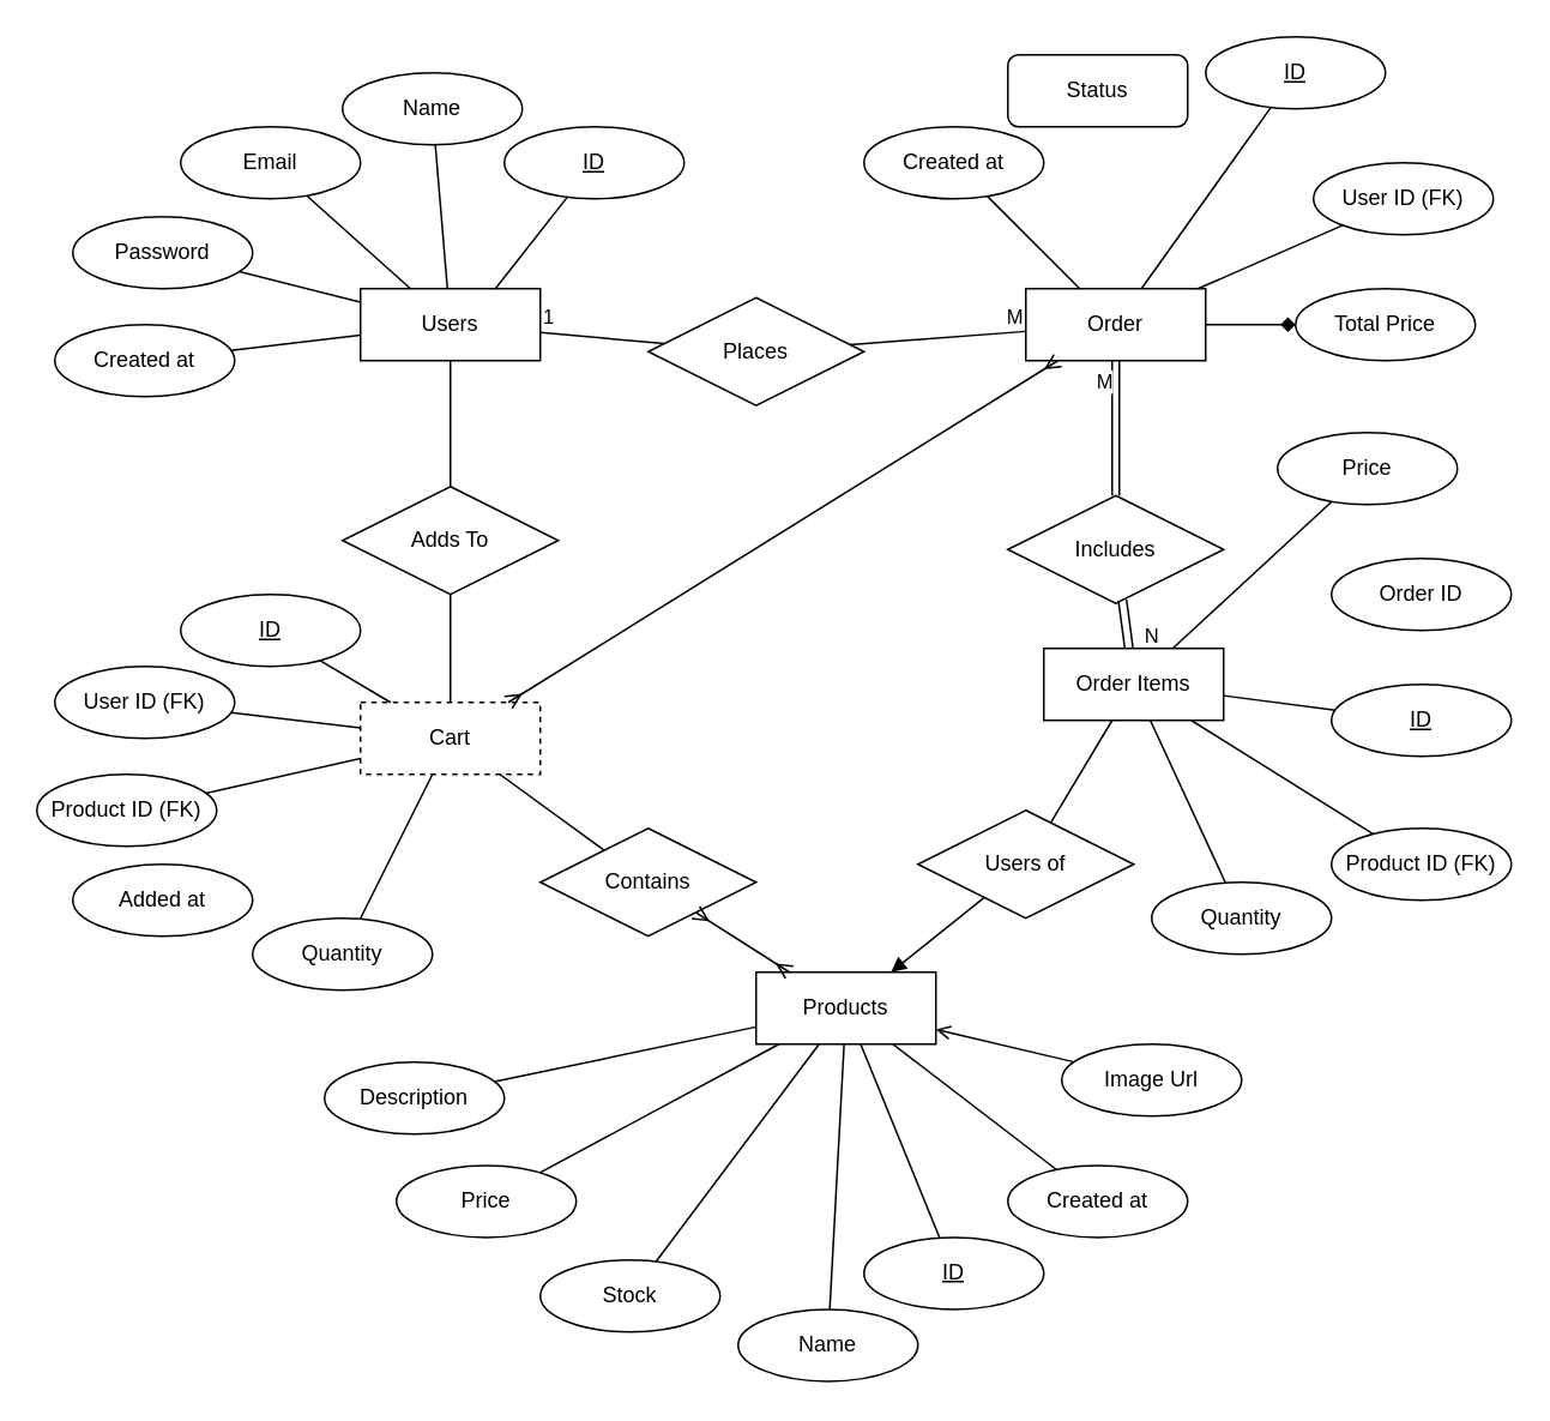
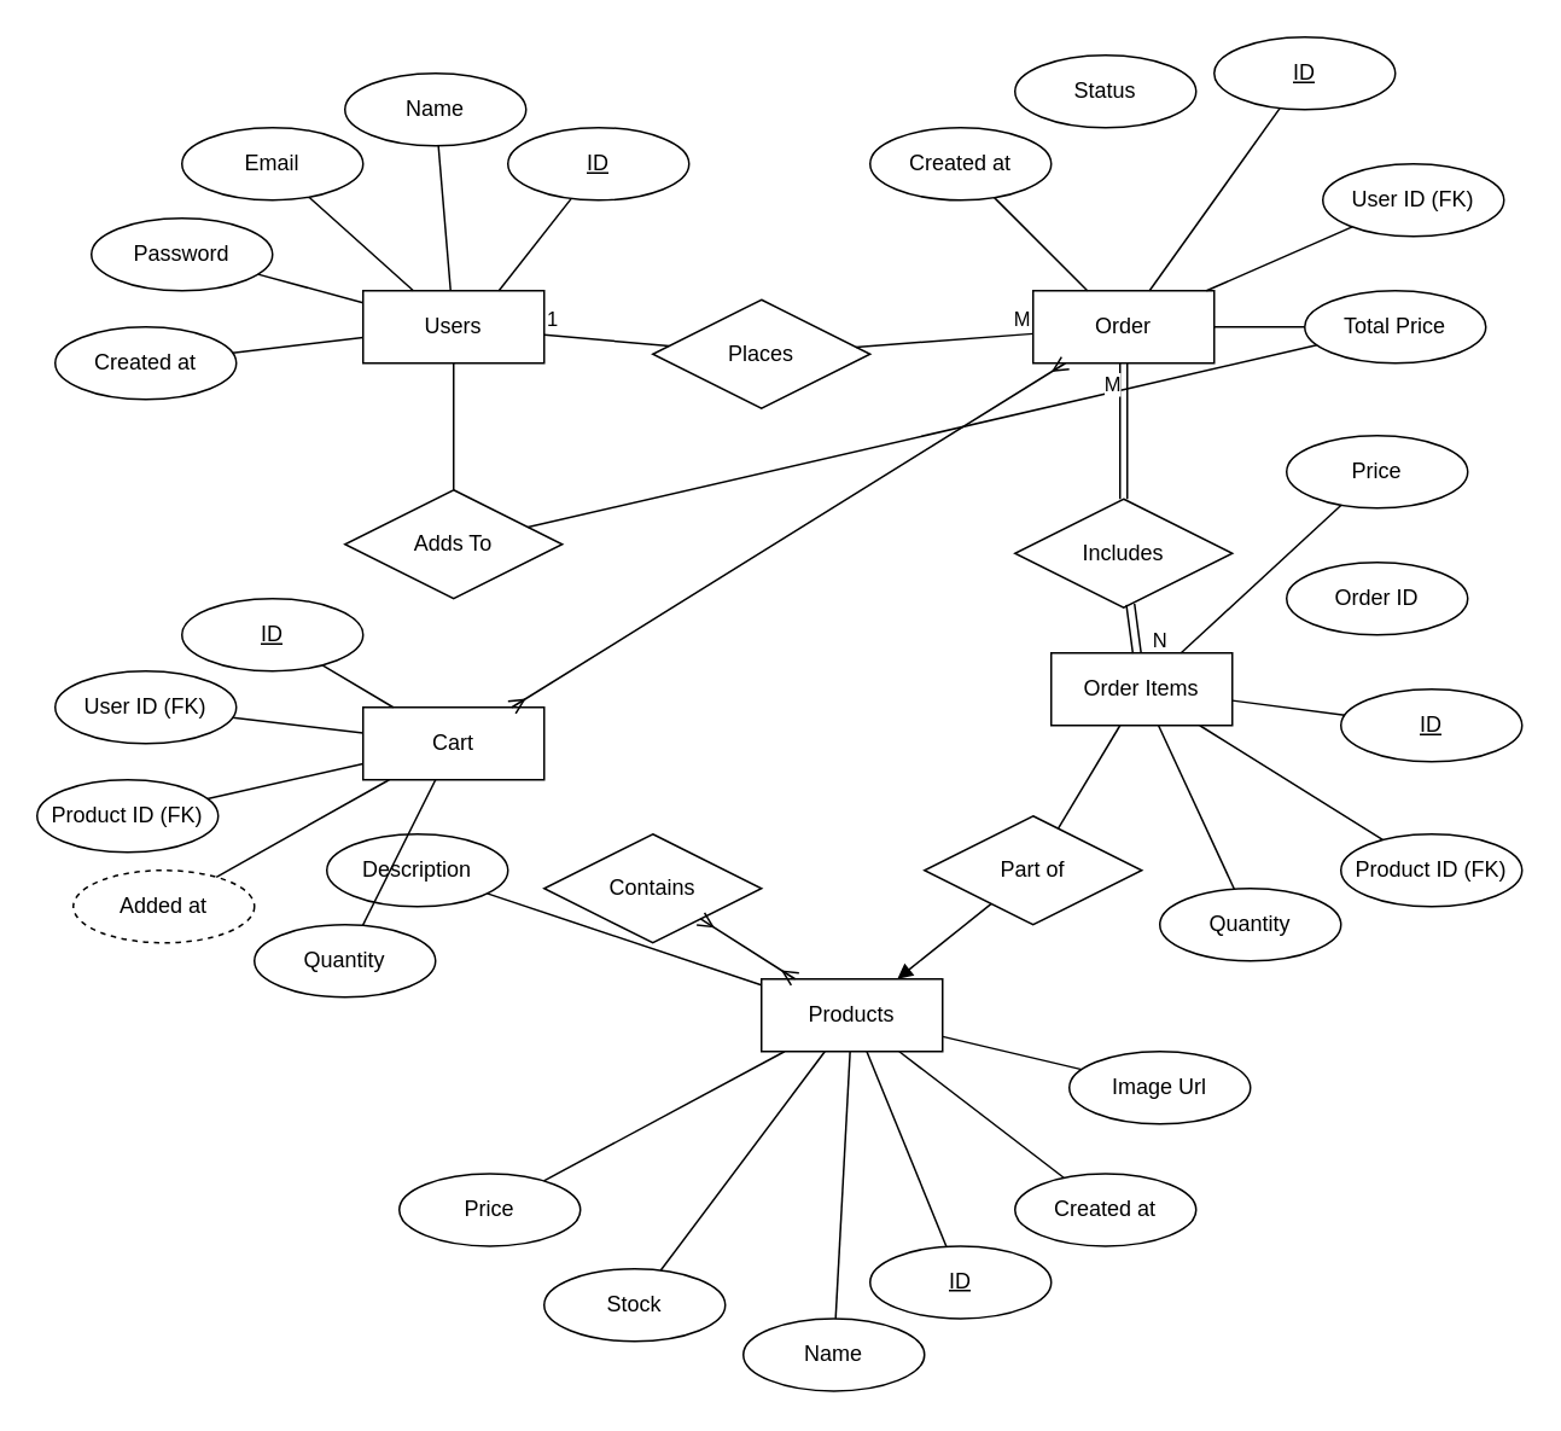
  <mxCell id="0" />
  <mxCell id="1" parent="0" />
  <mxCell id="2" value="Users" style="whiteSpace=wrap;html=1;align=center;" vertex="1" parent="1"><mxGeometry x="200" y="160" width="100" height="40" as="geometry" /></mxCell>
  <mxCell id="3" value="Products" style="whiteSpace=wrap;html=1;align=center;" vertex="1" parent="1"><mxGeometry x="420" y="540" width="100" height="40" as="geometry" /></mxCell>
- <mxCell id="4" value="Cart" style="whiteSpace=wrap;html=1;align=center;dashed=1;" vertex="1" parent="1"><mxGeometry x="200" y="390" width="100" height="40" as="geometry" /></mxCell>
+ <mxCell id="4" value="Cart" style="whiteSpace=wrap;html=1;align=center;" vertex="1" parent="1"><mxGeometry x="200" y="390" width="100" height="40" as="geometry" /></mxCell>
  <mxCell id="5" value="Order" style="whiteSpace=wrap;html=1;align=center;" vertex="1" parent="1"><mxGeometry x="570" y="160" width="100" height="40" as="geometry" /></mxCell>
  <mxCell id="6" value="Order Items" style="whiteSpace=wrap;html=1;align=center;" vertex="1" parent="1"><mxGeometry x="580" y="360" width="100" height="40" as="geometry" /></mxCell>
  <mxCell id="7" value="&lt;u&gt;ID&lt;/u&gt;" style="ellipse;whiteSpace=wrap;html=1;align=center;" vertex="1" parent="1"><mxGeometry x="280" y="70" width="100" height="40" as="geometry" /></mxCell>
  <mxCell id="8" value="Name" style="ellipse;whiteSpace=wrap;html=1;align=center;" vertex="1" parent="1"><mxGeometry x="190" y="40" width="100" height="40" as="geometry" /></mxCell>
  <mxCell id="9" value="Email" style="ellipse;whiteSpace=wrap;html=1;align=center;" vertex="1" parent="1"><mxGeometry x="100" y="70" width="100" height="40" as="geometry" /></mxCell>
- <mxCell id="10" value="Password" style="ellipse;whiteSpace=wrap;html=1;align=center;" vertex="1" parent="1"><mxGeometry x="40" y="120" width="100" height="40" as="geometry" /></mxCell>
+ <mxCell id="10" value="Password" style="ellipse;whiteSpace=wrap;html=1;align=center;" vertex="1" parent="1"><mxGeometry x="50" y="120" width="100" height="40" as="geometry" /></mxCell>
  <mxCell id="11" value="Created at" style="ellipse;whiteSpace=wrap;html=1;align=center;" vertex="1" parent="1"><mxGeometry x="30" y="180" width="100" height="40" as="geometry" /></mxCell>
  <mxCell id="12" value="&lt;u&gt;ID&lt;/u&gt;" style="ellipse;whiteSpace=wrap;html=1;align=center;" vertex="1" parent="1"><mxGeometry x="480" y="687.43" width="100" height="40" as="geometry" /></mxCell>
  <mxCell id="13" value="Name" style="ellipse;whiteSpace=wrap;html=1;align=center;" vertex="1" parent="1"><mxGeometry x="410" y="727.43" width="100" height="40" as="geometry" /></mxCell>
- <mxCell id="14" value="Description" style="ellipse;whiteSpace=wrap;html=1;align=center;" vertex="1" parent="1"><mxGeometry x="180" y="590" width="100" height="40" as="geometry" /></mxCell>
+ <mxCell id="14" value="Description" style="ellipse;whiteSpace=wrap;html=1;align=center;" vertex="1" parent="1"><mxGeometry x="180" y="460" width="100" height="40" as="geometry" /></mxCell>
  <mxCell id="15" value="Price" style="ellipse;whiteSpace=wrap;html=1;align=center;" vertex="1" parent="1"><mxGeometry x="220" y="647.43" width="100" height="40" as="geometry" /></mxCell>
  <mxCell id="16" value="Stock" style="ellipse;whiteSpace=wrap;html=1;align=center;" vertex="1" parent="1"><mxGeometry x="300" y="700" width="100" height="40" as="geometry" /></mxCell>
  <mxCell id="17" value="Image Url" style="ellipse;whiteSpace=wrap;html=1;align=center;" vertex="1" parent="1"><mxGeometry x="590" y="580" width="100" height="40" as="geometry" /></mxCell>
  <mxCell id="18" value="Created at" style="ellipse;whiteSpace=wrap;html=1;align=center;" vertex="1" parent="1"><mxGeometry x="560" y="647.43" width="100" height="40" as="geometry" /></mxCell>
  <mxCell id="19" value="" style="endArrow=none;html=1;rounded=0;" edge="1" parent="1" source="11" target="2"><mxGeometry relative="1" as="geometry"><mxPoint x="350" y="300" as="sourcePoint" /><mxPoint x="510" y="300" as="targetPoint" /></mxGeometry></mxCell>
  <mxCell id="20" value="" style="endArrow=none;html=1;rounded=0;" edge="1" parent="1" source="10" target="2"><mxGeometry relative="1" as="geometry"><mxPoint x="100" y="140" as="sourcePoint" /><mxPoint x="260" y="140" as="targetPoint" /></mxGeometry></mxCell>
  <mxCell id="21" value="" style="endArrow=none;html=1;rounded=0;" edge="1" parent="1" source="9" target="2"><mxGeometry relative="1" as="geometry"><mxPoint x="143" y="160" as="sourcePoint" /><mxPoint x="220" y="178" as="targetPoint" /></mxGeometry></mxCell>
  <mxCell id="22" value="" style="endArrow=none;html=1;rounded=0;" edge="1" parent="1" source="8" target="2"><mxGeometry relative="1" as="geometry"><mxPoint x="182" y="118" as="sourcePoint" /><mxPoint x="246" y="170" as="targetPoint" /></mxGeometry></mxCell>
  <mxCell id="23" value="" style="endArrow=none;html=1;rounded=0;entryX=0.75;entryY=0;entryDx=0;entryDy=0;" edge="1" parent="1" source="7" target="2"><mxGeometry relative="1" as="geometry"><mxPoint x="253" y="90" as="sourcePoint" /><mxPoint x="280" y="170" as="targetPoint" /></mxGeometry></mxCell>
  <mxCell id="24" value="" style="endArrow=none;html=1;rounded=0;" edge="1" parent="1" source="12" target="3"><mxGeometry relative="1" as="geometry"><mxPoint x="180" y="35.13" as="sourcePoint" /><mxPoint x="340" y="35.13" as="targetPoint" /></mxGeometry></mxCell>
  <mxCell id="25" value="" style="endArrow=none;html=1;rounded=0;" edge="1" parent="1" source="13" target="3"><mxGeometry relative="1" as="geometry"><mxPoint x="309" y="-145.87" as="sourcePoint" /><mxPoint x="360" y="-94.87" as="targetPoint" /></mxGeometry></mxCell>
  <mxCell id="26" value="" style="endArrow=none;html=1;rounded=0;" edge="1" parent="1" source="14" target="3"><mxGeometry relative="1" as="geometry"><mxPoint x="702" y="280" as="sourcePoint" /><mxPoint x="370" y="-84.87" as="targetPoint" /></mxGeometry></mxCell>
  <mxCell id="27" value="" style="endArrow=none;html=1;rounded=0;" edge="1" parent="1" source="15" target="3"><mxGeometry relative="1" as="geometry"><mxPoint x="432" y="-204.87" as="sourcePoint" /><mxPoint x="390" y="-94.87" as="targetPoint" /></mxGeometry></mxCell>
  <mxCell id="28" value="" style="endArrow=none;html=1;rounded=0;" edge="1" parent="1" source="16" target="3"><mxGeometry relative="1" as="geometry"><mxPoint x="793.958" y="358.992" as="sourcePoint" /><mxPoint x="400" y="-84.87" as="targetPoint" /></mxGeometry></mxCell>
  <mxCell id="29" value="" style="endArrow=none;html=1;rounded=0;" edge="1" parent="1" source="18" target="3"><mxGeometry relative="1" as="geometry"><mxPoint x="511" y="-90.87" as="sourcePoint" /><mxPoint x="430" y="-84.87" as="targetPoint" /></mxGeometry></mxCell>
  <mxCell id="30" value="&lt;u&gt;ID&lt;/u&gt;" style="ellipse;whiteSpace=wrap;html=1;align=center;shadow=0;" vertex="1" parent="1"><mxGeometry x="100" y="330" width="100" height="40" as="geometry" /></mxCell>
  <mxCell id="31" value="User ID (FK)" style="ellipse;whiteSpace=wrap;html=1;align=center;" vertex="1" parent="1"><mxGeometry x="30" y="370" width="100" height="40" as="geometry" /></mxCell>
  <mxCell id="32" value="Product ID (FK)" style="ellipse;whiteSpace=wrap;html=1;align=center;" vertex="1" parent="1"><mxGeometry x="20" y="430" width="100" height="40" as="geometry" /></mxCell>
- <mxCell id="33" value="Added at" style="ellipse;whiteSpace=wrap;html=1;align=center;" vertex="1" parent="1"><mxGeometry x="40" y="480" width="100" height="40" as="geometry" /></mxCell>
+ <mxCell id="33" value="Added at" style="ellipse;whiteSpace=wrap;html=1;align=center;dashed=1;" vertex="1" parent="1"><mxGeometry x="40" y="480" width="100" height="40" as="geometry" /></mxCell>
  <mxCell id="34" value="Quantity" style="ellipse;whiteSpace=wrap;html=1;align=center;" vertex="1" parent="1"><mxGeometry x="140" y="510" width="100" height="40" as="geometry" /></mxCell>
  <mxCell id="35" value="" style="endArrow=none;html=1;rounded=0;" edge="1" parent="1" source="30" target="4"><mxGeometry relative="1" as="geometry"><mxPoint x="240" y="340" as="sourcePoint" /><mxPoint x="400" y="340" as="targetPoint" /></mxGeometry></mxCell>
  <mxCell id="36" value="" style="endArrow=none;html=1;rounded=0;" edge="1" parent="1" source="4" target="31"><mxGeometry relative="1" as="geometry"><mxPoint x="340" y="370" as="sourcePoint" /><mxPoint x="500" y="370" as="targetPoint" /></mxGeometry></mxCell>
  <mxCell id="37" value="" style="endArrow=none;html=1;rounded=0;" edge="1" parent="1" source="32" target="4"><mxGeometry relative="1" as="geometry"><mxPoint x="240" y="415" as="sourcePoint" /><mxPoint x="139" y="405" as="targetPoint" /></mxGeometry></mxCell>
- <mxCell id="38" value="" style="endArrow=none;html=1;rounded=0;" edge="1" parent="1" source="4" target="60"><mxGeometry relative="1" as="geometry"><mxPoint x="125" y="452" as="sourcePoint" /><mxPoint x="240" y="430" as="targetPoint" /></mxGeometry></mxCell>
+ <mxCell id="38" value="" style="endArrow=none;html=1;rounded=0;" edge="1" parent="1" source="4" target="33"><mxGeometry relative="1" as="geometry"><mxPoint x="125" y="452" as="sourcePoint" /><mxPoint x="240" y="430" as="targetPoint" /></mxGeometry></mxCell>
  <mxCell id="39" value="" style="endArrow=none;html=1;rounded=0;" edge="1" parent="1" source="34" target="4"><mxGeometry relative="1" as="geometry"><mxPoint x="248" y="440" as="sourcePoint" /><mxPoint x="132" y="495" as="targetPoint" /></mxGeometry></mxCell>
  <mxCell id="40" value="&lt;u&gt;ID&lt;/u&gt;" style="ellipse;whiteSpace=wrap;html=1;align=center;shadow=0;" vertex="1" parent="1"><mxGeometry x="670" y="20" width="100" height="40" as="geometry" /></mxCell>
  <mxCell id="41" value="Created at" style="ellipse;whiteSpace=wrap;html=1;align=center;" vertex="1" parent="1"><mxGeometry x="480" y="70" width="100" height="40" as="geometry" /></mxCell>
  <mxCell id="42" value="Total Price" style="ellipse;whiteSpace=wrap;html=1;align=center;" vertex="1" parent="1"><mxGeometry x="720" y="160" width="100" height="40" as="geometry" /></mxCell>
- <mxCell id="43" value="Status" style="whiteSpace=wrap;html=1;align=center;rounded=1;" vertex="1" parent="1"><mxGeometry x="560" y="30" width="100" height="40" as="geometry" /></mxCell>
+ <mxCell id="43" value="Status" style="ellipse;whiteSpace=wrap;html=1;align=center;" vertex="1" parent="1"><mxGeometry x="560" y="30" width="100" height="40" as="geometry" /></mxCell>
  <mxCell id="44" value="" style="endArrow=none;html=1;rounded=0;" edge="1" parent="1" source="5" target="40"><mxGeometry relative="1" as="geometry"><mxPoint x="717" y="70" as="sourcePoint" /><mxPoint x="680" y="62" as="targetPoint" /></mxGeometry></mxCell>
  <mxCell id="45" value="" style="endArrow=none;html=1;rounded=0;" edge="1" parent="1" source="5" target="59"><mxGeometry relative="1" as="geometry"><mxPoint x="680" y="172" as="sourcePoint" /><mxPoint x="722.751" y="116.769" as="targetPoint" /></mxGeometry></mxCell>
- <mxCell id="46" value="" style="endArrow=diamond;html=1;rounded=0;" edge="1" parent="1" source="5" target="42"><mxGeometry relative="1" as="geometry"><mxPoint x="680" y="190" as="sourcePoint" /><mxPoint x="780" y="190" as="targetPoint" /></mxGeometry></mxCell>
+ <mxCell id="46" value="" style="endArrow=none;html=1;rounded=0;" edge="1" parent="1" source="5" target="42"><mxGeometry relative="1" as="geometry"><mxPoint x="680" y="190" as="sourcePoint" /><mxPoint x="780" y="190" as="targetPoint" /></mxGeometry></mxCell>
  <mxCell id="47" value="" style="endArrow=none;html=1;rounded=0;" edge="1" parent="1" source="5" target="41"><mxGeometry relative="1" as="geometry"><mxPoint x="663" y="210" as="sourcePoint" /><mxPoint x="783" y="283" as="targetPoint" /></mxGeometry></mxCell>
- <mxCell id="48" value="Order ID" style="ellipse;whiteSpace=wrap;html=1;align=center;shadow=0;" vertex="1" parent="1"><mxGeometry x="740" y="310" width="100" height="40" as="geometry" /></mxCell>
+ <mxCell id="48" value="Order ID" style="ellipse;whiteSpace=wrap;html=1;align=center;shadow=0;" vertex="1" parent="1"><mxGeometry x="710" y="310" width="100" height="40" as="geometry" /></mxCell>
  <mxCell id="49" value="&lt;u&gt;ID&lt;/u&gt;" style="ellipse;whiteSpace=wrap;html=1;align=center;shadow=0;" vertex="1" parent="1"><mxGeometry x="740" y="380" width="100" height="40" as="geometry" /></mxCell>
  <mxCell id="50" value="Product ID (FK)" style="ellipse;whiteSpace=wrap;html=1;align=center;" vertex="1" parent="1"><mxGeometry x="740" y="460" width="100" height="40" as="geometry" /></mxCell>
  <mxCell id="51" value="Quantity" style="ellipse;whiteSpace=wrap;html=1;align=center;" vertex="1" parent="1"><mxGeometry x="640" y="490" width="100" height="40" as="geometry" /></mxCell>
  <mxCell id="52" value="Price" style="ellipse;whiteSpace=wrap;html=1;align=center;" vertex="1" parent="1"><mxGeometry x="710" y="240" width="100" height="40" as="geometry" /></mxCell>
  <mxCell id="53" value="" style="endArrow=none;html=1;rounded=0;" edge="1" parent="1" source="51" target="6"><mxGeometry relative="1" as="geometry"><mxPoint x="224" y="451" as="sourcePoint" /><mxPoint x="285" y="370" as="targetPoint" /></mxGeometry></mxCell>
  <mxCell id="54" value="" style="endArrow=none;html=1;rounded=0;" edge="1" parent="1" source="50" target="6"><mxGeometry relative="1" as="geometry"><mxPoint x="284" y="581" as="sourcePoint" /><mxPoint x="380" y="561" as="targetPoint" /></mxGeometry></mxCell>
  <mxCell id="55" value="" style="endArrow=none;html=1;rounded=0;" edge="1" parent="1" source="49" target="6"><mxGeometry relative="1" as="geometry"><mxPoint x="323" y="632" as="sourcePoint" /><mxPoint x="404" y="570" as="targetPoint" /></mxGeometry></mxCell>
  <mxCell id="56" value="" style="endArrow=none;html=1;rounded=0;" edge="1" parent="1" source="52" target="6"><mxGeometry relative="1" as="geometry"><mxPoint x="495" y="631" as="sourcePoint" /><mxPoint x="446" y="570" as="targetPoint" /></mxGeometry></mxCell>
  <mxCell id="57" value="Places" style="shape=rhombus;perimeter=rhombusPerimeter;whiteSpace=wrap;html=1;align=center;" vertex="1" parent="1"><mxGeometry x="360" y="165" width="120" height="60" as="geometry" /></mxCell>
  <mxCell id="58" value="Adds To" style="shape=rhombus;perimeter=rhombusPerimeter;whiteSpace=wrap;html=1;align=center;" vertex="1" parent="1"><mxGeometry x="190" y="270" width="120" height="60" as="geometry" /></mxCell>
  <mxCell id="59" value="User ID (FK)" style="ellipse;whiteSpace=wrap;html=1;align=center;horizontal=1;" vertex="1" parent="1"><mxGeometry x="730" y="90" width="100" height="40" as="geometry" /></mxCell>
  <mxCell id="60" value="C&lt;span style=&quot;background-color: transparent; color: light-dark(rgb(0, 0, 0), rgb(255, 255, 255));&quot;&gt;ontains&lt;/span&gt;" style="shape=rhombus;perimeter=rhombusPerimeter;whiteSpace=wrap;html=1;align=center;" vertex="1" parent="1"><mxGeometry x="300" y="460" width="120" height="60" as="geometry" /></mxCell>
  <mxCell id="61" value="Includes" style="shape=rhombus;perimeter=rhombusPerimeter;whiteSpace=wrap;html=1;align=center;" vertex="1" parent="1"><mxGeometry x="560" y="275" width="120" height="60" as="geometry" /></mxCell>
- <mxCell id="62" value="Users of" style="shape=rhombus;perimeter=rhombusPerimeter;whiteSpace=wrap;html=1;align=center;" vertex="1" parent="1"><mxGeometry x="510" y="450" width="120" height="60" as="geometry" /></mxCell>
- <mxCell id="63" value="" style="endArrow=open;html=1;rounded=0;" edge="1" parent="1" source="17" target="3"><mxGeometry relative="1" as="geometry"><mxPoint x="560" y="662" as="sourcePoint" /><mxPoint x="492" y="600" as="targetPoint" /></mxGeometry></mxCell>
+ <mxCell id="62" value="Part of" style="shape=rhombus;perimeter=rhombusPerimeter;whiteSpace=wrap;html=1;align=center;" vertex="1" parent="1"><mxGeometry x="510" y="450" width="120" height="60" as="geometry" /></mxCell>
+ <mxCell id="63" value="" style="endArrow=none;html=1;rounded=0;" edge="1" parent="1" source="17" target="3"><mxGeometry relative="1" as="geometry"><mxPoint x="560" y="662" as="sourcePoint" /><mxPoint x="492" y="600" as="targetPoint" /></mxGeometry></mxCell>
  <mxCell id="64" value="" style="endArrow=none;html=1;rounded=0;strokeColor=default;align=center;verticalAlign=middle;fontFamily=Helvetica;fontSize=11;fontColor=default;labelBackgroundColor=default;" edge="1" parent="1" source="62" target="6"><mxGeometry relative="1" as="geometry"><mxPoint x="633" y="319" as="sourcePoint" /><mxPoint x="638" y="370" as="targetPoint" /></mxGeometry></mxCell>
  <mxCell id="65" value="" style="endArrow=block;html=1;rounded=0;strokeColor=default;align=center;verticalAlign=middle;fontFamily=Helvetica;fontSize=11;fontColor=default;labelBackgroundColor=default;" edge="1" parent="1" source="62" target="3"><mxGeometry relative="1" as="geometry"><mxPoint x="594" y="467" as="sourcePoint" /><mxPoint x="628" y="410" as="targetPoint" /></mxGeometry></mxCell>
- <mxCell id="66" value="" style="endArrow=none;html=1;rounded=0;strokeColor=default;align=center;verticalAlign=middle;fontFamily=Helvetica;fontSize=11;fontColor=default;labelBackgroundColor=default;" edge="1" parent="1" source="58" target="4"><mxGeometry relative="1" as="geometry"><mxPoint x="346" y="482" as="sourcePoint" /><mxPoint x="288" y="440" as="targetPoint" /></mxGeometry></mxCell>
+ <mxCell id="66" value="" style="endArrow=none;html=1;rounded=0;strokeColor=default;align=center;verticalAlign=middle;fontFamily=Helvetica;fontSize=11;fontColor=default;labelBackgroundColor=default;" edge="1" parent="1" source="58" target="42"><mxGeometry relative="1" as="geometry"><mxPoint x="346" y="482" as="sourcePoint" /><mxPoint x="288" y="440" as="targetPoint" /></mxGeometry></mxCell>
  <mxCell id="67" value="" style="endArrow=none;html=1;rounded=0;strokeColor=default;align=center;verticalAlign=middle;fontFamily=Helvetica;fontSize=11;fontColor=default;labelBackgroundColor=default;" edge="1" parent="1" source="58" target="2"><mxGeometry relative="1" as="geometry"><mxPoint x="267" y="339" as="sourcePoint" /><mxPoint x="262" y="400" as="targetPoint" /></mxGeometry></mxCell>
  <mxCell id="68" value="" style="fontSize=12;html=1;endArrow=ERmany;startArrow=ERmany;rounded=0;strokeColor=default;align=center;verticalAlign=middle;fontFamily=Helvetica;fontColor=default;labelBackgroundColor=default;" edge="1" parent="1" source="4" target="5"><mxGeometry width="100" height="100" relative="1" as="geometry"><mxPoint x="440" y="460" as="sourcePoint" /><mxPoint x="540" y="360" as="targetPoint" /></mxGeometry></mxCell>
  <mxCell id="69" value="" style="fontSize=12;html=1;endArrow=ERmany;startArrow=ERmany;rounded=0;strokeColor=default;align=center;verticalAlign=middle;fontFamily=Helvetica;fontColor=default;labelBackgroundColor=default;" edge="1" parent="1" source="3" target="60"><mxGeometry width="100" height="100" relative="1" as="geometry"><mxPoint x="288" y="440" as="sourcePoint" /><mxPoint x="346" y="482" as="targetPoint" /></mxGeometry></mxCell>
  <mxCell id="70" value="N" style="endArrow=none;html=1;rounded=0;strokeColor=default;align=center;verticalAlign=middle;fontFamily=Helvetica;fontSize=11;fontColor=default;labelBackgroundColor=default;shape=link;width=4.545;" edge="1" parent="1" source="6" target="61"><mxGeometry x="-0.661" y="-13" relative="1" as="geometry"><mxPoint x="540" y="330" as="sourcePoint" /><mxPoint x="540" y="280" as="targetPoint" /><mxPoint as="offset" /></mxGeometry></mxCell>
  <mxCell id="71" value="" style="endArrow=none;html=1;rounded=0;strokeColor=default;align=center;verticalAlign=middle;fontFamily=Helvetica;fontSize=11;fontColor=default;labelBackgroundColor=default;" edge="1" parent="1" source="2" target="57"><mxGeometry relative="1" as="geometry"><mxPoint x="420" y="330" as="sourcePoint" /><mxPoint x="580" y="330" as="targetPoint" /></mxGeometry></mxCell>
  <mxCell id="72" value="1" style="resizable=0;html=1;whiteSpace=wrap;align=left;verticalAlign=bottom;fontFamily=Helvetica;fontSize=11;fontColor=default;labelBackgroundColor=default;" connectable="0" vertex="1" parent="71"><mxGeometry x="-1" relative="1" as="geometry" /></mxCell>
  <mxCell id="73" value="" style="endArrow=none;html=1;rounded=0;strokeColor=default;align=center;verticalAlign=middle;fontFamily=Helvetica;fontSize=11;fontColor=default;labelBackgroundColor=default;" edge="1" parent="1" source="57" target="5"><mxGeometry relative="1" as="geometry"><mxPoint x="420" y="330" as="sourcePoint" /><mxPoint x="580" y="330" as="targetPoint" /></mxGeometry></mxCell>
  <mxCell id="74" value="M" style="resizable=0;html=1;whiteSpace=wrap;align=right;verticalAlign=bottom;fontFamily=Helvetica;fontSize=11;fontColor=default;labelBackgroundColor=default;" connectable="0" vertex="1" parent="73"><mxGeometry x="1" relative="1" as="geometry" /></mxCell>
  <mxCell id="75" value="" style="endArrow=none;html=1;rounded=0;strokeColor=default;align=center;verticalAlign=middle;fontFamily=Helvetica;fontSize=11;fontColor=default;labelBackgroundColor=default;shape=link;" edge="1" parent="1" source="61" target="5"><mxGeometry relative="1" as="geometry"><mxPoint x="420" y="330" as="sourcePoint" /><mxPoint x="580" y="330" as="targetPoint" /></mxGeometry></mxCell>
  <mxCell id="76" value="M" style="resizable=0;html=1;whiteSpace=wrap;align=right;verticalAlign=bottom;fontFamily=Helvetica;fontSize=11;fontColor=default;labelBackgroundColor=default;" connectable="0" vertex="1" parent="75"><mxGeometry x="1" relative="1" as="geometry"><mxPoint y="20" as="offset" /></mxGeometry></mxCell>
